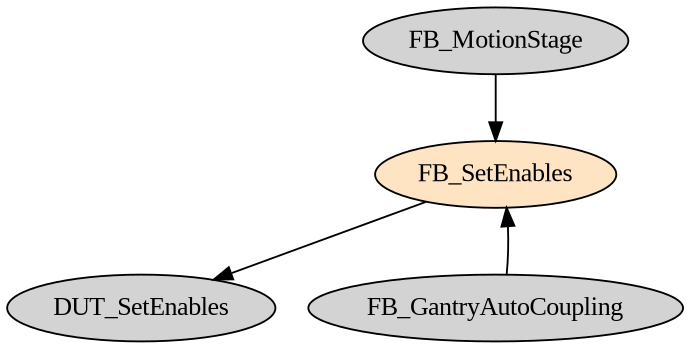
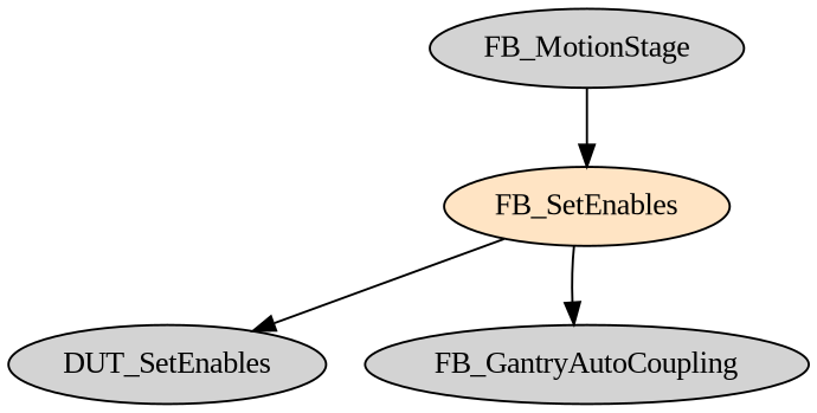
  digraph {
    fontname="Liberation Serif"
    node [fontname="Liberation Serif" style=filled]
    edge [fontname="Liberation Serif"]
    FB_SetEnables [fillcolor=bisque]
    n2 [label=DUT_SetEnables]
    FB_GantryAutoCoupling
    FB_MotionStage
    FB_SetEnables -> n2
-   FB_GantryAutoCoupling -> FB_SetEnables
+   FB_SetEnables -> FB_GantryAutoCoupling
    FB_MotionStage -> FB_SetEnables
  }
